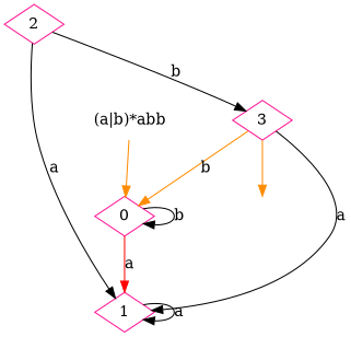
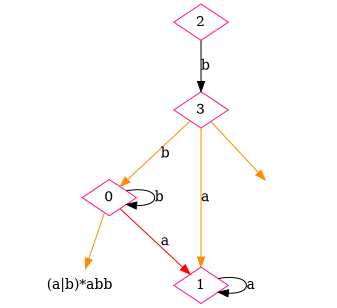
  digraph {
    node [color=deeppink shape=diamond]
    edge [color=black]
    n1 [color=darkgreen label="(a|b)*abb" peripheries=0]
    0
    1
    1000000 [style=invis color="" shape=""]
    3
    2
-   n1 -> 0 [color=darkorange]
+   0 -> n1 [color=darkorange]
    0 -> 0 [label=b]
    0 -> 1 [color=red label=a]
    1 -> 1 [label=a]
    3 -> 0 [color=darkorange label=b]
-   3 -> 1 [label=a]
+   3 -> 1 [color=darkorange label=a]
    3 -> 1000000 [color=darkorange]
-   2 -> 1 [label=a]
    2 -> 3 [label=b]
  }
